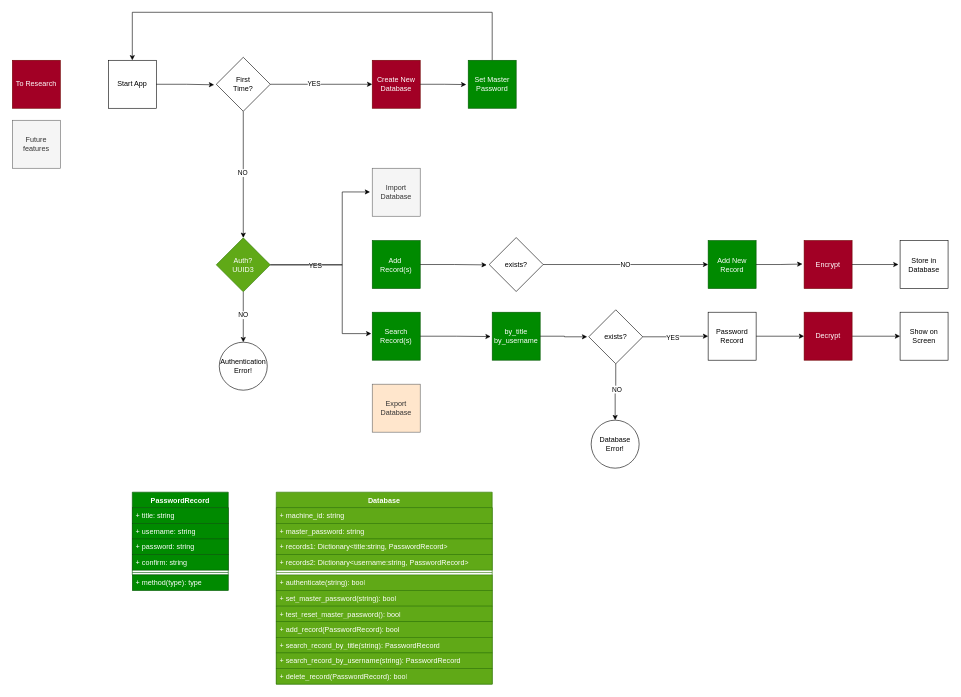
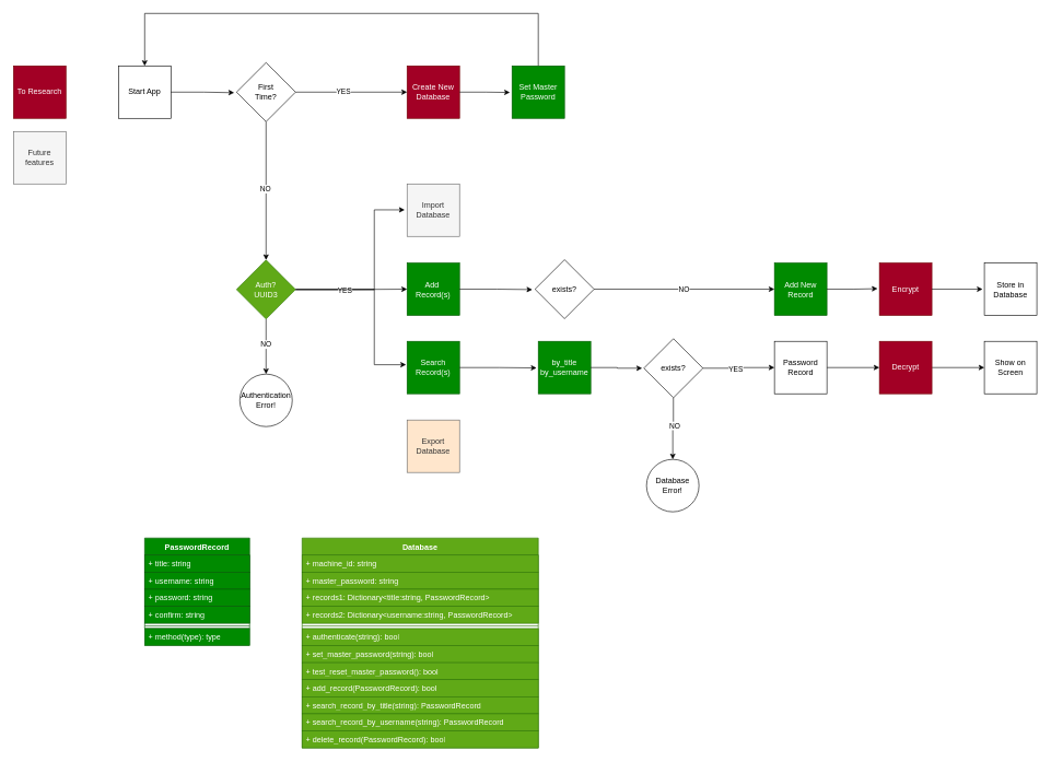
  <mxCell id="0" />
  <mxCell id="1" parent="0" />
  <mxCell id="2" value="Start App" style="whiteSpace=wrap;html=1;aspect=fixed;" parent="1" vertex="1"><mxGeometry y="100" width="80" height="80" as="geometry" x="180" /></mxCell>
  <mxCell id="3" style="edgeStyle=orthogonalEdgeStyle;rounded=0;orthogonalLoop=1;jettySize=auto;html=1;entryX=0;entryY=0.5;entryDx=0;entryDy=0;" parent="1" source="7" target="8" edge="1"><mxGeometry relative="1" as="geometry" /></mxCell>
  <mxCell id="4" value="YES" style="edgeLabel;html=1;align=center;verticalAlign=middle;resizable=0;points=[];" parent="3" vertex="1" connectable="0"><mxGeometry x="-0.149" y="2" relative="1" as="geometry"><mxPoint as="offset" /></mxGeometry></mxCell>
  <mxCell id="5" style="edgeStyle=orthogonalEdgeStyle;rounded=0;orthogonalLoop=1;jettySize=auto;html=1;entryX=0.5;entryY=0;entryDx=0;entryDy=0;" parent="1" source="7" target="18" edge="1"><mxGeometry relative="1" as="geometry" /></mxCell>
  <mxCell id="6" value="NO" style="edgeLabel;html=1;align=center;verticalAlign=middle;resizable=0;points=[];" parent="5" vertex="1" connectable="0"><mxGeometry x="-0.029" y="-2" relative="1" as="geometry"><mxPoint as="offset" /></mxGeometry></mxCell>
  <mxCell id="7" value="First&lt;br&gt;Time?" style="rhombus;whiteSpace=wrap;html=1;" parent="1" vertex="1"><mxGeometry x="360" y="95" width="90" height="90" as="geometry" /></mxCell>
  <mxCell id="8" value="Create New&lt;br&gt;Database" style="whiteSpace=wrap;html=1;aspect=fixed;fillColor=#a20025;strokeColor=#6F0000;fontColor=#ffffff;" parent="1" vertex="1"><mxGeometry x="620" y="100" width="80" height="80" as="geometry" /></mxCell>
  <mxCell id="9" style="edgeStyle=orthogonalEdgeStyle;rounded=0;orthogonalLoop=1;jettySize=auto;html=1;entryX=-0.04;entryY=0.51;entryDx=0;entryDy=0;entryPerimeter=0;" parent="1" source="2" target="7" edge="1"><mxGeometry relative="1" as="geometry" /></mxCell>
  <mxCell id="10" value="Add&amp;nbsp; Record(s)" style="whiteSpace=wrap;html=1;aspect=fixed;fillColor=#008a00;fontColor=#ffffff;strokeColor=#005700;" parent="1" vertex="1"><mxGeometry x="620" y="400.5" width="80" height="80" as="geometry" /></mxCell>
  <mxCell id="11" value="Import&lt;br&gt;Database" style="whiteSpace=wrap;html=1;aspect=fixed;fillColor=#f5f5f5;fontColor=#333333;strokeColor=#666666;" parent="1" vertex="1"><mxGeometry x="620" y="280" width="80" height="80" as="geometry" /></mxCell>
  <mxCell id="12" style="edgeStyle=orthogonalEdgeStyle;rounded=0;orthogonalLoop=1;jettySize=auto;html=1;entryX=0.5;entryY=0;entryDx=0;entryDy=0;" parent="1" source="13" target="2" edge="1"><mxGeometry relative="1" as="geometry"><Array as="points"><mxPoint x="820" y="20" /><mxPoint x="220" y="20" /></Array></mxGeometry></mxCell>
  <mxCell id="13" value="Set Master&lt;br&gt;Password" style="whiteSpace=wrap;html=1;aspect=fixed;fillColor=#008a00;fontColor=#ffffff;strokeColor=#005700;" parent="1" vertex="1"><mxGeometry x="780" y="100" width="80" height="80" as="geometry" /></mxCell>
  <mxCell id="14" style="edgeStyle=orthogonalEdgeStyle;rounded=0;orthogonalLoop=1;jettySize=auto;html=1;entryX=-0.041;entryY=0.506;entryDx=0;entryDy=0;entryPerimeter=0;" parent="1" source="8" target="13" edge="1"><mxGeometry relative="1" as="geometry" /></mxCell>
+ <mxCell id="15" style="edgeStyle=orthogonalEdgeStyle;rounded=0;orthogonalLoop=1;jettySize=auto;html=1;entryX=0;entryY=0.5;entryDx=0;entryDy=0;" parent="1" source="18" target="10" edge="1"><mxGeometry relative="1" as="geometry" /></mxCell>
  <mxCell id="16" style="edgeStyle=orthogonalEdgeStyle;rounded=0;orthogonalLoop=1;jettySize=auto;html=1;entryX=0.5;entryY=0;entryDx=0;entryDy=0;" parent="1" source="18" target="21" edge="1"><mxGeometry relative="1" as="geometry" /></mxCell>
  <mxCell id="17" value="NO" style="edgeLabel;html=1;align=center;verticalAlign=middle;resizable=0;points=[];" parent="16" vertex="1" connectable="0"><mxGeometry x="-0.094" y="-1" relative="1" as="geometry"><mxPoint as="offset" /></mxGeometry></mxCell>
  <mxCell id="18" value="Auth?&lt;br&gt;UUID3" style="rhombus;whiteSpace=wrap;html=1;fillColor=#60a917;strokeColor=#2D7600;fontColor=#ffffff;" parent="1" vertex="1"><mxGeometry x="360" y="396" width="90" height="90" as="geometry" /></mxCell>
  <mxCell id="19" style="edgeStyle=orthogonalEdgeStyle;rounded=0;orthogonalLoop=1;jettySize=auto;html=1;entryX=-0.046;entryY=0.494;entryDx=0;entryDy=0;entryPerimeter=0;" parent="1" source="18" target="11" edge="1"><mxGeometry relative="1" as="geometry"><Array as="points"><mxPoint x="570" y="441" /><mxPoint x="570" y="319" /></Array></mxGeometry></mxCell>
  <mxCell id="20" value="YES" style="edgeLabel;html=1;align=center;verticalAlign=middle;resizable=0;points=[];" parent="19" vertex="1" connectable="0"><mxGeometry x="-0.489" relative="1" as="geometry"><mxPoint as="offset" /></mxGeometry></mxCell>
  <mxCell id="21" value="Authentication&lt;br&gt;Error!" style="ellipse;whiteSpace=wrap;html=1;" parent="1" vertex="1"><mxGeometry x="365" y="570" width="80" height="80" as="geometry" /></mxCell>
  <mxCell id="22" value="Search&lt;br&gt;Record(s)" style="whiteSpace=wrap;html=1;aspect=fixed;fillColor=#008a00;fontColor=#ffffff;strokeColor=#005700;" parent="1" vertex="1"><mxGeometry x="620" y="520" width="80" height="80" as="geometry" /></mxCell>
  <mxCell id="23" style="edgeStyle=orthogonalEdgeStyle;rounded=0;orthogonalLoop=1;jettySize=auto;html=1;entryX=-0.02;entryY=0.446;entryDx=0;entryDy=0;entryPerimeter=0;" parent="1" source="18" target="22" edge="1"><mxGeometry relative="1" as="geometry"><Array as="points"><mxPoint x="570" y="441" /><mxPoint x="570" y="556" /></Array></mxGeometry></mxCell>
  <mxCell id="24" value="Export Database" style="whiteSpace=wrap;html=1;aspect=fixed;fillColor=#ffe6cc;fontColor=#333333;strokeColor=#666666;" parent="1" vertex="1"><mxGeometry x="620" y="640" width="80" height="80" as="geometry" /></mxCell>
  <mxCell id="25" value="PasswordRecord" style="swimlane;fontStyle=1;align=center;verticalAlign=top;childLayout=stackLayout;horizontal=1;startSize=26;horizontalStack=0;resizeParent=1;resizeParentMax=0;resizeLast=0;collapsible=1;marginBottom=0;whiteSpace=wrap;html=1;fillColor=#008a00;fontColor=#ffffff;strokeColor=#005700;" parent="1" vertex="1"><mxGeometry x="220" y="820" width="160" height="138" as="geometry" /></mxCell>
  <mxCell id="26" value="+ title: string" style="text;align=left;verticalAlign=top;spacingLeft=4;spacingRight=4;overflow=hidden;rotatable=0;points=[[0,0.5],[1,0.5]];portConstraint=eastwest;whiteSpace=wrap;html=1;fillColor=#008a00;fontColor=#ffffff;strokeColor=#005700;" parent="25" vertex="1"><mxGeometry y="26" width="160" height="26" as="geometry" /></mxCell>
  <mxCell id="27" value="+ username: string" style="text;align=left;verticalAlign=top;spacingLeft=4;spacingRight=4;overflow=hidden;rotatable=0;points=[[0,0.5],[1,0.5]];portConstraint=eastwest;whiteSpace=wrap;html=1;fillColor=#008a00;fontColor=#ffffff;strokeColor=#005700;" parent="25" vertex="1"><mxGeometry y="52" width="160" height="26" as="geometry" /></mxCell>
  <mxCell id="28" value="+ password: string" style="text;align=left;verticalAlign=top;spacingLeft=4;spacingRight=4;overflow=hidden;rotatable=0;points=[[0,0.5],[1,0.5]];portConstraint=eastwest;whiteSpace=wrap;html=1;fillColor=#008a00;fontColor=#ffffff;strokeColor=#005700;" parent="25" vertex="1"><mxGeometry y="78" width="160" height="26" as="geometry" /></mxCell>
  <mxCell id="29" value="+ confirm: string" style="text;align=left;verticalAlign=top;spacingLeft=4;spacingRight=4;overflow=hidden;rotatable=0;points=[[0,0.5],[1,0.5]];portConstraint=eastwest;whiteSpace=wrap;html=1;fillColor=#008a00;fontColor=#ffffff;strokeColor=#005700;" parent="25" vertex="1"><mxGeometry y="104" width="160" height="26" as="geometry" /></mxCell>
  <mxCell id="30" value="" style="line;strokeWidth=1;align=left;verticalAlign=middle;spacingTop=-1;spacingLeft=3;spacingRight=3;rotatable=0;labelPosition=right;points=[];portConstraint=eastwest;fillColor=#008a00;fontColor=#ffffff;strokeColor=#005700;" parent="25" vertex="1"><mxGeometry y="130" width="160" height="8" as="geometry" /></mxCell>
  <mxCell id="31" value="Database" style="swimlane;fontStyle=1;align=center;verticalAlign=top;childLayout=stackLayout;horizontal=1;startSize=26;horizontalStack=0;resizeParent=1;resizeParentMax=0;resizeLast=0;collapsible=1;marginBottom=0;whiteSpace=wrap;html=1;fillColor=#60a917;strokeColor=#2D7600;fontColor=#ffffff;" parent="1" vertex="1"><mxGeometry x="460" y="820" width="360" height="320" as="geometry" /></mxCell>
  <mxCell id="32" value="+ machine_id: string" style="text;strokeColor=#2D7600;fillColor=#60a917;align=left;verticalAlign=top;spacingLeft=4;spacingRight=4;overflow=hidden;rotatable=0;points=[[0,0.5],[1,0.5]];portConstraint=eastwest;whiteSpace=wrap;html=1;fontColor=#ffffff;" parent="31" vertex="1"><mxGeometry y="26" width="360" height="26" as="geometry" /></mxCell>
  <mxCell id="33" value="+ master_password: string" style="text;strokeColor=#2D7600;fillColor=#60a917;align=left;verticalAlign=top;spacingLeft=4;spacingRight=4;overflow=hidden;rotatable=0;points=[[0,0.5],[1,0.5]];portConstraint=eastwest;whiteSpace=wrap;html=1;fontColor=#ffffff;" parent="31" vertex="1"><mxGeometry y="52" width="360" height="26" as="geometry" /></mxCell>
  <mxCell id="34" value="+ records1: Dictionary&amp;lt;title:string, PasswordRecord&amp;gt;" style="text;strokeColor=#2D7600;fillColor=#60a917;align=left;verticalAlign=top;spacingLeft=4;spacingRight=4;overflow=hidden;rotatable=0;points=[[0,0.5],[1,0.5]];portConstraint=eastwest;whiteSpace=wrap;html=1;fontColor=#ffffff;" parent="31" vertex="1"><mxGeometry y="78" width="360" height="26" as="geometry" /></mxCell>
  <mxCell id="35" value="+ records2: Dictionary&amp;lt;username:string, PasswordRecord&amp;gt;" style="text;strokeColor=#2D7600;fillColor=#60a917;align=left;verticalAlign=top;spacingLeft=4;spacingRight=4;overflow=hidden;rotatable=0;points=[[0,0.5],[1,0.5]];portConstraint=eastwest;whiteSpace=wrap;html=1;fontColor=#ffffff;" parent="31" vertex="1"><mxGeometry y="104" width="360" height="26" as="geometry" /></mxCell>
  <mxCell id="36" value="" style="line;strokeWidth=1;fillColor=#60a917;align=left;verticalAlign=middle;spacingTop=-1;spacingLeft=3;spacingRight=3;rotatable=0;labelPosition=right;points=[];portConstraint=eastwest;strokeColor=#2D7600;fontColor=#ffffff;" parent="31" vertex="1"><mxGeometry y="130" width="360" height="8" as="geometry" /></mxCell>
  <mxCell id="37" value="+ authenticate(string): bool" style="text;strokeColor=#2D7600;fillColor=#60a917;align=left;verticalAlign=top;spacingLeft=4;spacingRight=4;overflow=hidden;rotatable=0;points=[[0,0.5],[1,0.5]];portConstraint=eastwest;whiteSpace=wrap;html=1;fontColor=#ffffff;" parent="31" vertex="1"><mxGeometry y="138" width="360" height="26" as="geometry" /></mxCell>
  <mxCell id="38" value="+ set_master_password(string): bool" style="text;strokeColor=#2D7600;fillColor=#60a917;align=left;verticalAlign=top;spacingLeft=4;spacingRight=4;overflow=hidden;rotatable=0;points=[[0,0.5],[1,0.5]];portConstraint=eastwest;whiteSpace=wrap;html=1;fontColor=#ffffff;" parent="31" vertex="1"><mxGeometry y="164" width="360" height="26" as="geometry" /></mxCell>
  <mxCell id="39" value="+ test_reset_master_password(): bool" style="text;strokeColor=#2D7600;fillColor=#60a917;align=left;verticalAlign=top;spacingLeft=4;spacingRight=4;overflow=hidden;rotatable=0;points=[[0,0.5],[1,0.5]];portConstraint=eastwest;whiteSpace=wrap;html=1;fontColor=#ffffff;" parent="31" vertex="1"><mxGeometry y="190" width="360" height="26" as="geometry" /></mxCell>
  <mxCell id="40" value="+ add_record(PasswordRecord): bool" style="text;strokeColor=#2D7600;fillColor=#60a917;align=left;verticalAlign=top;spacingLeft=4;spacingRight=4;overflow=hidden;rotatable=0;points=[[0,0.5],[1,0.5]];portConstraint=eastwest;whiteSpace=wrap;html=1;fontColor=#ffffff;" parent="31" vertex="1"><mxGeometry y="216" width="360" height="26" as="geometry" /></mxCell>
  <mxCell id="41" value="+ search_record_by_title(string): PasswordRecord" style="text;strokeColor=#2D7600;fillColor=#60a917;align=left;verticalAlign=top;spacingLeft=4;spacingRight=4;overflow=hidden;rotatable=0;points=[[0,0.5],[1,0.5]];portConstraint=eastwest;whiteSpace=wrap;html=1;fontColor=#ffffff;" parent="31" vertex="1"><mxGeometry y="242" width="360" height="26" as="geometry" /></mxCell>
  <mxCell id="42" value="+ search_record_by_username(string): PasswordRecord" style="text;strokeColor=#2D7600;fillColor=#60a917;align=left;verticalAlign=top;spacingLeft=4;spacingRight=4;overflow=hidden;rotatable=0;points=[[0,0.5],[1,0.5]];portConstraint=eastwest;whiteSpace=wrap;html=1;fontColor=#ffffff;" parent="31" vertex="1"><mxGeometry y="268" width="360" height="26" as="geometry" /></mxCell>
  <mxCell id="43" value="+ delete_record(PasswordRecord): bool" style="text;strokeColor=#2D7600;fillColor=#60a917;align=left;verticalAlign=top;spacingLeft=4;spacingRight=4;overflow=hidden;rotatable=0;points=[[0,0.5],[1,0.5]];portConstraint=eastwest;whiteSpace=wrap;html=1;fontColor=#ffffff;" parent="31" vertex="1"><mxGeometry y="294" width="360" height="26" as="geometry" /></mxCell>
  <mxCell id="44" value="by_title&lt;br&gt;by_username" style="whiteSpace=wrap;html=1;aspect=fixed;fillColor=#008a00;fontColor=#ffffff;strokeColor=#005700;" parent="1" vertex="1"><mxGeometry x="820" y="520" width="80" height="80" as="geometry" /></mxCell>
  <mxCell id="45" style="edgeStyle=orthogonalEdgeStyle;rounded=0;orthogonalLoop=1;jettySize=auto;html=1;entryX=-0.033;entryY=0.507;entryDx=0;entryDy=0;entryPerimeter=0;" parent="1" source="22" target="44" edge="1"><mxGeometry relative="1" as="geometry" /></mxCell>
  <mxCell id="46" style="edgeStyle=orthogonalEdgeStyle;rounded=0;orthogonalLoop=1;jettySize=auto;html=1;entryX=0;entryY=0.5;entryDx=0;entryDy=0;" parent="1" source="50" target="53" edge="1"><mxGeometry relative="1" as="geometry" /></mxCell>
  <mxCell id="47" value="YES" style="edgeLabel;html=1;align=center;verticalAlign=middle;resizable=0;points=[];" parent="46" vertex="1" connectable="0"><mxGeometry x="-0.11" relative="1" as="geometry"><mxPoint as="offset" /></mxGeometry></mxCell>
  <mxCell id="48" style="edgeStyle=orthogonalEdgeStyle;rounded=0;orthogonalLoop=1;jettySize=auto;html=1;entryX=0.5;entryY=0;entryDx=0;entryDy=0;" parent="1" source="50" target="54" edge="1"><mxGeometry relative="1" as="geometry" /></mxCell>
  <mxCell id="49" value="NO" style="edgeLabel;html=1;align=center;verticalAlign=middle;resizable=0;points=[];" parent="48" vertex="1" connectable="0"><mxGeometry x="-0.119" y="1" relative="1" as="geometry"><mxPoint as="offset" /></mxGeometry></mxCell>
  <mxCell id="50" value="exists?" style="rhombus;whiteSpace=wrap;html=1;" parent="1" vertex="1"><mxGeometry x="981" y="516" width="90" height="90" as="geometry" /></mxCell>
  <mxCell id="51" style="edgeStyle=orthogonalEdgeStyle;rounded=0;orthogonalLoop=1;jettySize=auto;html=1;entryX=-0.03;entryY=0.5;entryDx=0;entryDy=0;entryPerimeter=0;" parent="1" source="44" target="50" edge="1"><mxGeometry relative="1" as="geometry" /></mxCell>
  <mxCell id="52" style="edgeStyle=orthogonalEdgeStyle;rounded=0;orthogonalLoop=1;jettySize=auto;html=1;entryX=0;entryY=0.5;entryDx=0;entryDy=0;" parent="1" source="53" target="65" edge="1"><mxGeometry relative="1" as="geometry" /></mxCell>
  <mxCell id="53" value="Password&lt;br&gt;Record" style="whiteSpace=wrap;html=1;aspect=fixed;" parent="1" vertex="1"><mxGeometry x="1180" y="520" width="80" height="80" as="geometry" /></mxCell>
  <mxCell id="54" value="Database&lt;br&gt;Error!" style="ellipse;whiteSpace=wrap;html=1;" parent="1" vertex="1"><mxGeometry x="985" y="700" width="80" height="80" as="geometry" /></mxCell>
  <mxCell id="55" style="edgeStyle=orthogonalEdgeStyle;rounded=0;orthogonalLoop=1;jettySize=auto;html=1;entryX=0;entryY=0.5;entryDx=0;entryDy=0;" parent="1" source="57" target="59" edge="1"><mxGeometry relative="1" as="geometry" /></mxCell>
  <mxCell id="56" value="NO" style="edgeLabel;html=1;align=center;verticalAlign=middle;resizable=0;points=[];" parent="55" vertex="1" connectable="0"><mxGeometry x="-0.009" relative="1" as="geometry"><mxPoint as="offset" /></mxGeometry></mxCell>
  <mxCell id="57" value="exists?" style="rhombus;whiteSpace=wrap;html=1;" parent="1" vertex="1"><mxGeometry x="815" y="395.5" width="90" height="90" as="geometry" /></mxCell>
  <mxCell id="58" style="edgeStyle=orthogonalEdgeStyle;rounded=0;orthogonalLoop=1;jettySize=auto;html=1;entryX=-0.046;entryY=0.507;entryDx=0;entryDy=0;entryPerimeter=0;" parent="1" source="10" target="57" edge="1"><mxGeometry relative="1" as="geometry" /></mxCell>
  <mxCell id="59" value="Add New&lt;br&gt;Record" style="whiteSpace=wrap;html=1;aspect=fixed;fillColor=#008a00;fontColor=#ffffff;strokeColor=#005700;" parent="1" vertex="1"><mxGeometry x="1180" y="400.5" width="80" height="80" as="geometry" /></mxCell>
  <mxCell id="60" value="Encrypt" style="whiteSpace=wrap;html=1;aspect=fixed;fillColor=#a20025;strokeColor=#6F0000;fontColor=#ffffff;" parent="1" vertex="1"><mxGeometry x="1340" y="400.5" width="80" height="80" as="geometry" /></mxCell>
  <mxCell id="61" value="Store in&lt;br&gt;Database" style="whiteSpace=wrap;html=1;aspect=fixed;" parent="1" vertex="1"><mxGeometry x="1500" y="400.5" width="80" height="80" as="geometry" /></mxCell>
  <mxCell id="62" style="edgeStyle=orthogonalEdgeStyle;rounded=0;orthogonalLoop=1;jettySize=auto;html=1;entryX=-0.036;entryY=0.49;entryDx=0;entryDy=0;entryPerimeter=0;" parent="1" source="59" target="60" edge="1"><mxGeometry relative="1" as="geometry" /></mxCell>
  <mxCell id="63" style="edgeStyle=orthogonalEdgeStyle;rounded=0;orthogonalLoop=1;jettySize=auto;html=1;entryX=-0.034;entryY=0.5;entryDx=0;entryDy=0;entryPerimeter=0;" parent="1" source="60" target="61" edge="1"><mxGeometry relative="1" as="geometry" /></mxCell>
  <mxCell id="64" style="edgeStyle=orthogonalEdgeStyle;rounded=0;orthogonalLoop=1;jettySize=auto;html=1;entryX=0;entryY=0.5;entryDx=0;entryDy=0;" parent="1" source="65" target="66" edge="1"><mxGeometry relative="1" as="geometry" /></mxCell>
  <mxCell id="65" value="Decrypt" style="whiteSpace=wrap;html=1;aspect=fixed;fillColor=#a20025;strokeColor=#6F0000;fontColor=#ffffff;" parent="1" vertex="1"><mxGeometry x="1340" y="520" width="80" height="80" as="geometry" /></mxCell>
  <mxCell id="66" value="Show on&lt;br&gt;Screen" style="whiteSpace=wrap;html=1;aspect=fixed;" parent="1" vertex="1"><mxGeometry x="1500" y="520" width="80" height="80" as="geometry" /></mxCell>
  <mxCell id="67" value="To Research" style="whiteSpace=wrap;html=1;aspect=fixed;fillColor=#a20025;strokeColor=#6F0000;fontColor=#ffffff;" parent="1" vertex="1"><mxGeometry x="20" y="100" width="80" height="80" as="geometry" /></mxCell>
  <mxCell id="68" value="Future&lt;br&gt;features" style="whiteSpace=wrap;html=1;aspect=fixed;fillColor=#f5f5f5;fontColor=#333333;strokeColor=#666666;" parent="1" vertex="1"><mxGeometry x="20" y="200" width="80" height="80" as="geometry" /></mxCell>
  <mxCell id="69" value="+ method(type): type" style="text;align=left;verticalAlign=top;spacingLeft=4;spacingRight=4;overflow=hidden;rotatable=0;points=[[0,0.5],[1,0.5]];portConstraint=eastwest;whiteSpace=wrap;html=1;fillColor=#008a00;fontColor=#ffffff;strokeColor=#005700;" parent="1" vertex="1"><mxGeometry x="220" y="958" width="160" height="26" as="geometry" /></mxCell>
